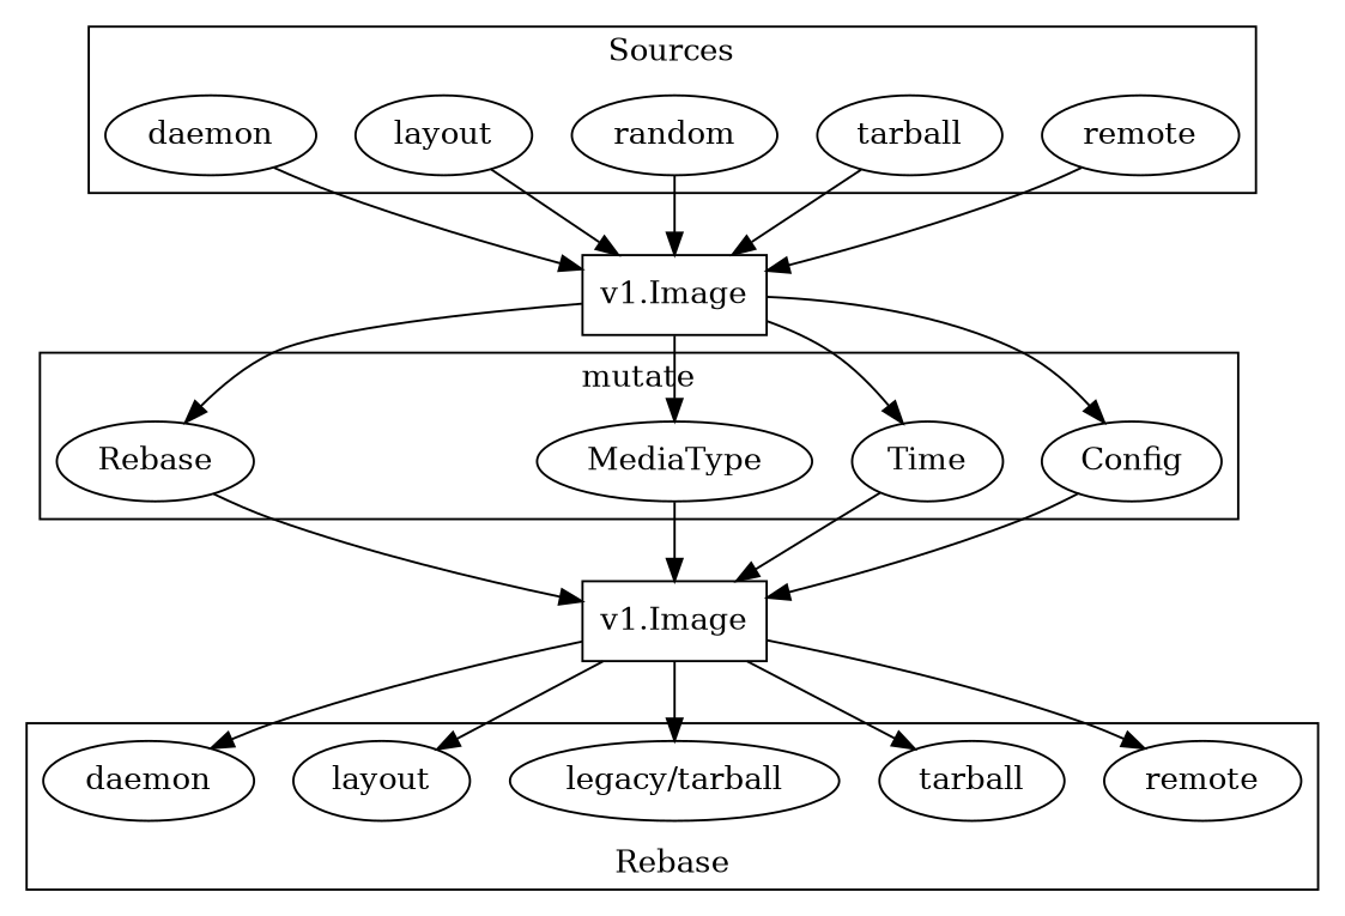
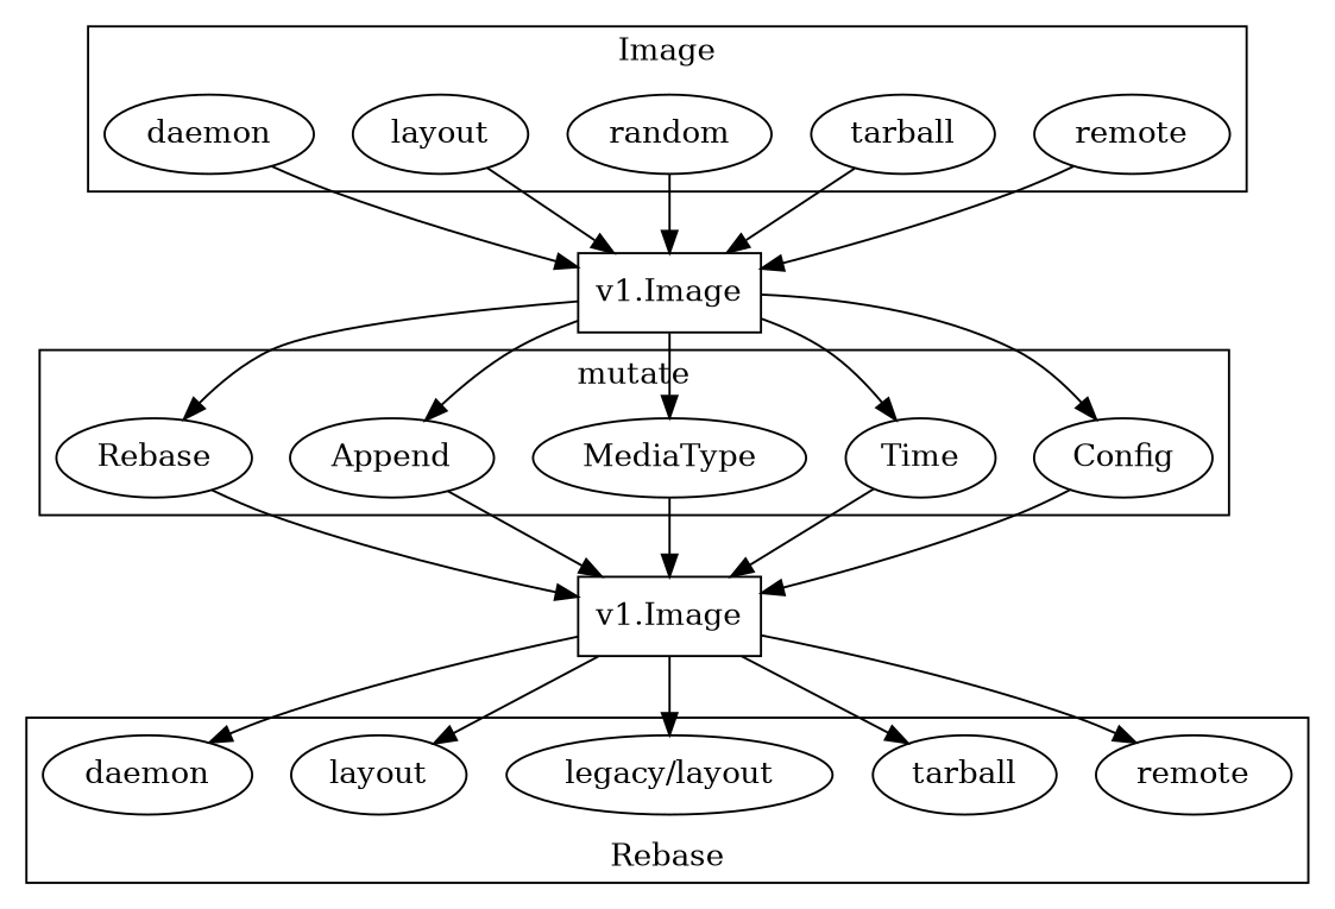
  digraph {
    ordering=out
    n1 [label=remote]
    n2 [label=tarball]
    n3 [label=random]
    n4 [label=layout]
    n5 [label=daemon]
    n6 [label=Config]
    n7 [label=Time]
    n8 [label=MediaType]
+   n9 [label=Append]
    n10 [label=Rebase]
    n11 [label=remote]
    n12 [label=tarball]
-   n13 [label="legacy/tarball"]
+   n13 [label="legacy/layout"]
    n14 [label=layout]
    n15 [label=daemon]
    n16 [label="v1.Image" shape=box]
    n17 [label="v1.Image" shape=box]
    subgraph cluster_1 {
-     label=Sources
+     label=Image
      n1
      n2
      n3
      n4
      n5
    }
    subgraph cluster_2 {
      label=mutate
      n6
      n7
      n8
+     n9
      n10
    }
    subgraph cluster_3 {
      label=Rebase
      labelloc=b
      n11
      n12
      n13
      n14
      n15
    }
    n1 -> n16
    n2 -> n16
    n3 -> n16
    n4 -> n16
    n5 -> n16
    n6 -> n17
    n7 -> n17
    n8 -> n17
+   n9 -> n17
    n10 -> n17
    n16 -> n6
    n16 -> n7
    n16 -> n8
+   n16 -> n9
    n16 -> n10
    n17 -> n11
    n17 -> n12
    n17 -> n13
    n17 -> n14
    n17 -> n15
  }
